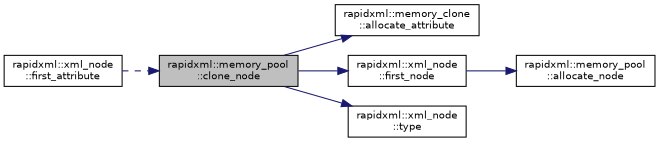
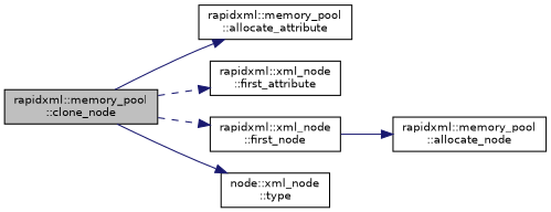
  digraph {
    rankdir=LR
    node [color=black fillcolor=white fontname=Helvetica fontsize=10 shape=record style=filled]
    edge [color=midnightblue fontname=Helvetica fontsize=10 labelfontname=Helvetica labelfontsize=10 style=solid]
    n1 [fillcolor=grey75 fontcolor=black height=0.2 label="rapidxml::memory_pool\l::clone_node" width=0.4]
-   n2 [height=0.2 label="rapidxml::memory_clone\l::allocate_attribute" width=0.4]
+   n2 [height=0.2 label="rapidxml::memory_pool\l::allocate_attribute" width=0.4]
    n3 [height=0.2 label="rapidxml::xml_node\l::first_attribute" width=0.4]
    n4 [height=0.2 label="rapidxml::xml_node\l::first_node" width=0.4]
-   n5 [height=0.2 label="rapidxml::xml_node\l::type" width=0.4]
+   n5 [height=0.2 label="node::xml_node\l::type" width=0.4]
    n6 [height=0.2 label="rapidxml::memory_pool\l::allocate_node" width=0.4]
    n1 -> n2
-   n3 -> n1 [style=dashed]
-   n1 -> n4
+   n1 -> n3 [style=dashed]
+   n1 -> n4 [style=dashed]
    n1 -> n5
    n4 -> n6
  }
